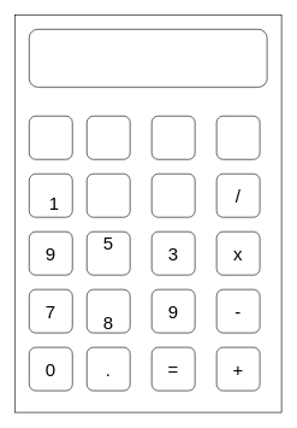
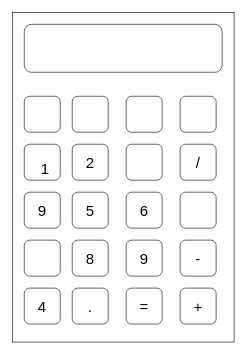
  <mxCell id="0" />
  <mxCell id="1" parent="0" />
  <mxCell id="2" value="" style="rounded=0;whiteSpace=wrap;html=1;" vertex="1" parent="1"><mxGeometry x="20" y="20" width="370" height="550" as="geometry" /></mxCell>
  <mxCell id="3" value="" style="rounded=1;whiteSpace=wrap;html=1;" vertex="1" parent="1"><mxGeometry x="40" y="480" width="60" height="60" as="geometry" /></mxCell>
  <mxCell id="4" value="" style="rounded=1;whiteSpace=wrap;html=1;" vertex="1" parent="1"><mxGeometry x="40" y="40" width="330" height="80" as="geometry" /></mxCell>
  <mxCell id="5" value="" style="rounded=1;whiteSpace=wrap;html=1;" vertex="1" parent="1"><mxGeometry x="40" y="160" width="60" height="60" as="geometry" /></mxCell>
  <mxCell id="6" value="" style="rounded=1;whiteSpace=wrap;html=1;" vertex="1" parent="1"><mxGeometry x="120" y="160" width="60" height="60" as="geometry" /></mxCell>
  <mxCell id="7" value="" style="rounded=1;whiteSpace=wrap;html=1;" vertex="1" parent="1"><mxGeometry x="210" y="160" width="60" height="60" as="geometry" /></mxCell>
  <mxCell id="8" value="" style="rounded=1;whiteSpace=wrap;html=1;" vertex="1" parent="1"><mxGeometry x="300" y="160" width="60" height="60" as="geometry" /></mxCell>
  <mxCell id="9" value="" style="rounded=1;whiteSpace=wrap;html=1;" vertex="1" parent="1"><mxGeometry x="40" y="240" width="60" height="60" as="geometry" /></mxCell>
  <mxCell id="10" value="" style="rounded=1;whiteSpace=wrap;html=1;" vertex="1" parent="1"><mxGeometry x="120" y="240" width="60" height="60" as="geometry" /></mxCell>
  <mxCell id="11" value="" style="rounded=1;whiteSpace=wrap;html=1;" vertex="1" parent="1"><mxGeometry x="210" y="240" width="60" height="60" as="geometry" /></mxCell>
  <mxCell id="12" value="" style="rounded=1;whiteSpace=wrap;html=1;" vertex="1" parent="1"><mxGeometry x="300" y="240" width="60" height="60" as="geometry" /></mxCell>
  <mxCell id="13" value="" style="rounded=1;whiteSpace=wrap;html=1;" vertex="1" parent="1"><mxGeometry x="40" y="320" width="60" height="60" as="geometry" /></mxCell>
  <mxCell id="14" value="" style="rounded=1;whiteSpace=wrap;html=1;" vertex="1" parent="1"><mxGeometry x="120" y="320" width="60" height="60" as="geometry" /></mxCell>
  <mxCell id="15" value="" style="rounded=1;whiteSpace=wrap;html=1;" vertex="1" parent="1"><mxGeometry x="210" y="320" width="60" height="60" as="geometry" /></mxCell>
  <mxCell id="16" value="" style="rounded=1;whiteSpace=wrap;html=1;" vertex="1" parent="1"><mxGeometry x="300" y="320" width="60" height="60" as="geometry" /></mxCell>
  <mxCell id="17" value="" style="rounded=1;whiteSpace=wrap;html=1;" vertex="1" parent="1"><mxGeometry x="40" y="400" width="60" height="60" as="geometry" /></mxCell>
  <mxCell id="18" value="" style="rounded=1;whiteSpace=wrap;html=1;" vertex="1" parent="1"><mxGeometry x="120" y="400" width="60" height="60" as="geometry" /></mxCell>
  <mxCell id="19" value="" style="rounded=1;whiteSpace=wrap;html=1;" vertex="1" parent="1"><mxGeometry x="210" y="400" width="60" height="60" as="geometry" /></mxCell>
  <mxCell id="20" value="" style="rounded=1;whiteSpace=wrap;html=1;" vertex="1" parent="1"><mxGeometry x="300" y="400" width="60" height="60" as="geometry" /></mxCell>
- <mxCell id="21" value="&lt;font style=&quot;font-size: 25px&quot;&gt;7&lt;/font&gt;" style="text;html=1;strokeColor=none;fillColor=none;align=center;verticalAlign=middle;whiteSpace=wrap;rounded=0;" vertex="1" parent="1"><mxGeometry x="50" y="420" width="40" height="20" as="geometry" /></mxCell>
- <mxCell id="22" value="&lt;font style=&quot;font-size: 25px&quot;&gt;8&lt;/font&gt;" style="text;html=1;strokeColor=none;fillColor=none;align=center;verticalAlign=middle;whiteSpace=wrap;rounded=0;" vertex="1" parent="1"><mxGeometry x="130" y="435" width="40" height="20" as="geometry" /></mxCell>
- <mxCell id="23" value="&lt;font style=&quot;font-size: 25px&quot;&gt;3&lt;/font&gt;" style="text;html=1;strokeColor=none;fillColor=none;align=center;verticalAlign=middle;whiteSpace=wrap;rounded=0;" vertex="1" parent="1"><mxGeometry x="220" y="340" width="40" height="20" as="geometry" /></mxCell>
- <mxCell id="25" value="&lt;font style=&quot;font-size: 25px&quot;&gt;5&lt;/font&gt;" style="text;html=1;strokeColor=none;fillColor=none;align=center;verticalAlign=middle;whiteSpace=wrap;rounded=0;" vertex="1" parent="1"><mxGeometry x="130" y="325" width="40" height="20" as="geometry" /></mxCell>
+ <mxCell id="22" value="&lt;font style=&quot;font-size: 25px&quot;&gt;8&lt;/font&gt;" style="text;html=1;strokeColor=none;fillColor=none;align=center;verticalAlign=middle;whiteSpace=wrap;rounded=0;" vertex="1" parent="1"><mxGeometry x="130" y="420" width="40" height="20" as="geometry" /></mxCell>
+ <mxCell id="23" value="&lt;font style=&quot;font-size: 25px&quot;&gt;6&lt;/font&gt;" style="text;html=1;strokeColor=none;fillColor=none;align=center;verticalAlign=middle;whiteSpace=wrap;rounded=0;" vertex="1" parent="1"><mxGeometry x="220" y="340" width="40" height="20" as="geometry" /></mxCell>
+ <mxCell id="24" value="&lt;font style=&quot;font-size: 25px&quot;&gt;2&lt;/font&gt;" style="text;html=1;strokeColor=none;fillColor=none;align=center;verticalAlign=middle;whiteSpace=wrap;rounded=0;" vertex="1" parent="1"><mxGeometry x="130" y="260" width="40" height="20" as="geometry" /></mxCell>
+ <mxCell id="25" value="&lt;font style=&quot;font-size: 25px&quot;&gt;5&lt;/font&gt;" style="text;html=1;strokeColor=none;fillColor=none;align=center;verticalAlign=middle;whiteSpace=wrap;rounded=0;" vertex="1" parent="1"><mxGeometry x="130" y="340" width="40" height="20" as="geometry" /></mxCell>
  <mxCell id="26" value="&lt;font style=&quot;font-size: 25px&quot;&gt;9&lt;/font&gt;&lt;span style=&quot;color: rgba(0 , 0 , 0 , 0) ; font-family: monospace ; font-size: 0px ; white-space: nowrap&quot;&gt;%3CmxGraphModel%3E%3Croot%3E%3CmxCell%20id%3D%220%22%2F%3E%3CmxCell%20id%3D%221%22%20parent%3D%220%22%2F%3E%3CmxCell%20id%3D%222%22%20value%3D%22%26lt%3Bfont%20style%3D%26quot%3Bfont-size%3A%2025px%26quot%3B%26gt%3B1%26lt%3B%2Ffont%26gt%3B%22%20style%3D%22text%3Bhtml%3D1%3BstrokeColor%3Dnone%3BfillColor%3Dnone%3Balign%3Dcenter%3BverticalAlign%3Dmiddle%3BwhiteSpace%3Dwrap%3Brounded%3D0%3B%22%20vertex%3D%221%22%20parent%3D%221%22%3E%3CmxGeometry%20x%3D%22130%22%20y%3D%22180%22%20width%3D%2240%22%20height%3D%2220%22%20as%3D%22geometry%22%2F%3E%3C%2FmxCell%3E%3C%2Froot%3E%3C%2FmxGraphModel%3E&lt;/span&gt;" style="text;html=1;strokeColor=none;fillColor=none;align=center;verticalAlign=middle;whiteSpace=wrap;rounded=0;" vertex="1" parent="1"><mxGeometry x="220" y="420" width="40" height="20" as="geometry" /></mxCell>
  <mxCell id="27" value="&lt;font style=&quot;font-size: 25px&quot;&gt;9&lt;/font&gt;" style="text;html=1;strokeColor=none;fillColor=none;align=center;verticalAlign=middle;whiteSpace=wrap;rounded=0;" vertex="1" parent="1"><mxGeometry x="50" y="340" width="40" height="20" as="geometry" /></mxCell>
  <mxCell id="28" value="&lt;font style=&quot;font-size: 25px&quot;&gt;1&lt;/font&gt;" style="text;html=1;strokeColor=none;fillColor=none;align=center;verticalAlign=middle;whiteSpace=wrap;rounded=0;" vertex="1" parent="1"><mxGeometry x="55" y="270" width="40" height="20" as="geometry" /></mxCell>
- <mxCell id="29" value="&lt;font style=&quot;font-size: 25px&quot;&gt;0&lt;/font&gt;" style="text;html=1;strokeColor=none;fillColor=none;align=center;verticalAlign=middle;whiteSpace=wrap;rounded=0;" vertex="1" parent="1"><mxGeometry x="50" y="500" width="40" height="20" as="geometry" /></mxCell>
+ <mxCell id="29" value="&lt;font style=&quot;font-size: 25px&quot;&gt;4&lt;/font&gt;" style="text;html=1;strokeColor=none;fillColor=none;align=center;verticalAlign=middle;whiteSpace=wrap;rounded=0;" vertex="1" parent="1"><mxGeometry x="50" y="500" width="40" height="20" as="geometry" /></mxCell>
  <mxCell id="30" value="" style="rounded=1;whiteSpace=wrap;html=1;" vertex="1" parent="1"><mxGeometry x="120" y="480" width="60" height="60" as="geometry" /></mxCell>
  <mxCell id="31" value="" style="rounded=1;whiteSpace=wrap;html=1;" vertex="1" parent="1"><mxGeometry x="210" y="480" width="60" height="60" as="geometry" /></mxCell>
  <mxCell id="32" value="" style="rounded=1;whiteSpace=wrap;html=1;" vertex="1" parent="1"><mxGeometry x="300" y="480" width="60" height="60" as="geometry" /></mxCell>
  <mxCell id="33" value="&lt;font style=&quot;font-size: 25px&quot;&gt;.&lt;/font&gt;" style="text;html=1;strokeColor=none;fillColor=none;align=center;verticalAlign=middle;whiteSpace=wrap;rounded=0;" vertex="1" parent="1"><mxGeometry x="130" y="500" width="40" height="20" as="geometry" /></mxCell>
  <mxCell id="34" value="&lt;span style=&quot;font-size: 25px&quot;&gt;=&lt;/span&gt;&lt;span style=&quot;color: rgba(0 , 0 , 0 , 0) ; font-family: monospace ; font-size: 0px ; white-space: nowrap&quot;&gt;%3CmxGraphModel%3E%3Croot%3E%3CmxCell%20id%3D%220%22%2F%3E%3CmxCell%20id%3D%221%22%20parent%3D%220%22%2F%3E%3CmxCell%20id%3D%222%22%20value%3D%22%26lt%3Bfont%20style%3D%26quot%3Bfont-size%3A%2025px%26quot%3B%26gt%3B9%26lt%3B%2Ffont%26gt%3B%26lt%3Bspan%20style%3D%26quot%3Bcolor%3A%20rgba(0%20%2C%200%20%2C%200%20%2C%200)%20%3B%20font-family%3A%20monospace%20%3B%20font-size%3A%200px%20%3B%20white-space%3A%20nowrap%26quot%3B%26gt%3B%253CmxGraphModel%253E%253Croot%253E%253CmxCell%2520id%253D%25220%2522%252F%253E%253CmxCell%2520id%253D%25221%2522%2520parent%253D%25220%2522%252F%253E%253CmxCell%2520id%253D%25222%2522%2520value%253D%2522%2526lt%253Bfont%2520style%253D%2526quot%253Bfont-size%253A%252025px%2526quot%253B%2526gt%253B1%2526lt%253B%252Ffont%2526gt%253B%2522%2520style%253D%2522text%253Bhtml%253D1%253BstrokeColor%253Dnone%253BfillColor%253Dnone%253Balign%253Dcenter%253BverticalAlign%253Dmiddle%253BwhiteSpace%253Dwrap%253Brounded%253D0%253B%2522%2520vertex%253D%25221%2522%2520parent%253D%25221%2522%253E%253CmxGeometry%2520x%253D%2522130%2522%2520y%253D%2522180%2522%2520width%253D%252240%2522%2520height%253D%252220%2522%2520as%253D%2522geometry%2522%252F%253E%253C%252FmxCell%253E%253C%252Froot%253E%253C%252FmxGraphModel%253E%26lt%3B%2Fspan%26gt%3B%22%20style%3D%22text%3Bhtml%3D1%3BstrokeColor%3Dnone%3BfillColor%3Dnone%3Balign%3Dcenter%3BverticalAlign%3Dmiddle%3BwhiteSpace%3Dwrap%3Brounded%3D0%3B%22%20vertex%3D%221%22%20parent%3D%221%22%3E%3CmxGeometry%20x%3D%22220%22%20y%3D%22420%22%20width%3D%2240%22%20height%3D%2220%22%20as%3D%22geometry%22%2F%3E%3C%2FmxCell%3E%3C%2Froot%3E%3C%2FmxGraphModel%3E&lt;/span&gt;" style="text;html=1;strokeColor=none;fillColor=none;align=center;verticalAlign=middle;whiteSpace=wrap;rounded=0;" vertex="1" parent="1"><mxGeometry x="220" y="500" width="40" height="20" as="geometry" /></mxCell>
  <mxCell id="35" value="&lt;span style=&quot;font-size: 25px&quot;&gt;+&lt;/span&gt;" style="text;html=1;strokeColor=none;fillColor=none;align=center;verticalAlign=middle;whiteSpace=wrap;rounded=0;" vertex="1" parent="1"><mxGeometry x="310" y="500" width="40" height="20" as="geometry" /></mxCell>
  <mxCell id="36" value="&lt;span style=&quot;font-size: 25px&quot;&gt;-&lt;/span&gt;" style="text;html=1;strokeColor=none;fillColor=none;align=center;verticalAlign=middle;whiteSpace=wrap;rounded=0;" vertex="1" parent="1"><mxGeometry x="310" y="420" width="40" height="20" as="geometry" /></mxCell>
- <mxCell id="37" value="&lt;span style=&quot;font-size: 25px&quot;&gt;x&lt;/span&gt;" style="text;html=1;strokeColor=none;fillColor=none;align=center;verticalAlign=middle;whiteSpace=wrap;rounded=0;" vertex="1" parent="1"><mxGeometry x="310" y="340" width="40" height="20" as="geometry" /></mxCell>
  <mxCell id="38" value="&lt;span style=&quot;font-size: 25px&quot;&gt;/&lt;/span&gt;" style="text;html=1;strokeColor=none;fillColor=none;align=center;verticalAlign=middle;whiteSpace=wrap;rounded=0;" vertex="1" parent="1"><mxGeometry x="310" y="260" width="40" height="20" as="geometry" /></mxCell>
